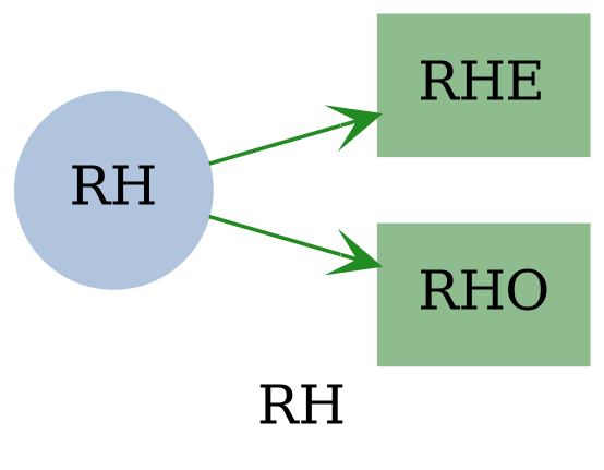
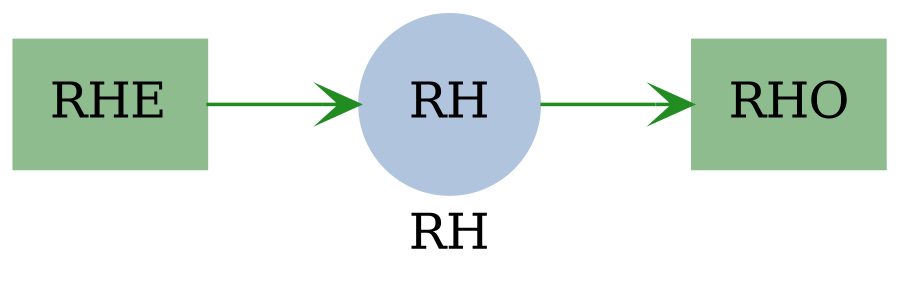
  strict digraph {
    color=black
    compound=True
    concentrate=True
    label=RH
    rankdir=LR
    splines=True
    node [color=darkseagreen shape=box style=filled]
    edge [arrowhead=vee color=forestgreen fontsize=8 labelfloat=false weight=0.5]
    RHE
    RHO
    RH [color=lightsteelblue shape=circle]
    subgraph sub_1 {
      RHE
      RHO
    }
    subgraph sub_2 {
      RH
    }
    subgraph sub_3 {
      RHE
      RHO
      RH
    }
    subgraph sub_4 {
    }
-   RH -> RHE [label="   "]
+   RHE -> RH [label="   "]
    RH -> RHO [label="   "]
  }
